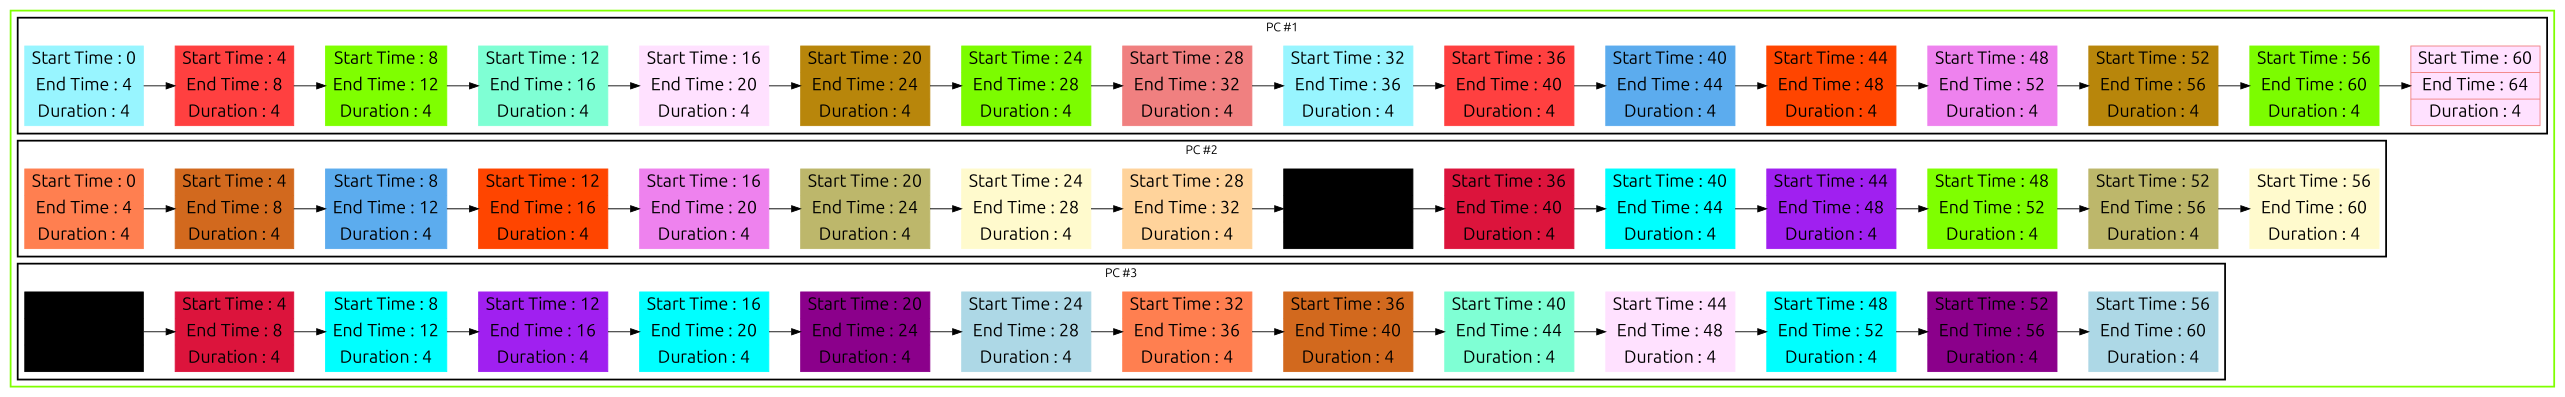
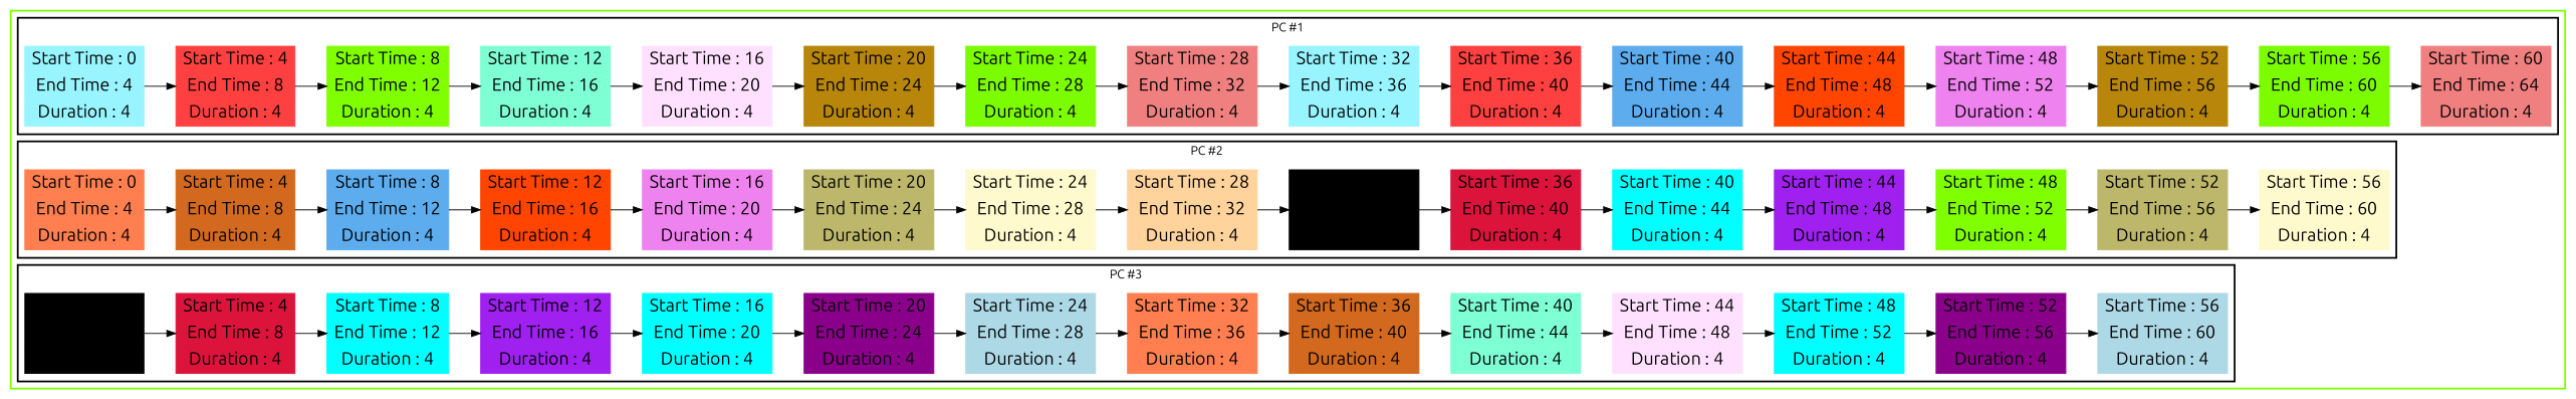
  digraph {
    fontname=Ubuntu
    rankdir=LR
    node [color=cadetblue1 fontname=Ubuntu fontsize=20 shape=record style=filled]
    edge [fontname=Ubuntu]
    n1 [label="Start Time : 0 | End Time : 4 | Duration : 4"]
    n2 [color=brown1 label="Start Time : 4 | End Time : 8 | Duration : 4"]
    n3 [color=chartreuse label="Start Time : 8 | End Time : 12 | Duration : 4"]
    n4 [color=aquamarine label="Start Time : 12 | End Time : 16 | Duration : 4"]
    n5 [color=thistle1 label="Start Time : 16 | End Time : 20 | Duration : 4"]
    n6 [color=darkgoldenrod label="Start Time : 20 | End Time : 24 | Duration : 4"]
    n7 [color=lawngreen label="Start Time : 24 | End Time : 28 | Duration : 4"]
    n8 [color=lightcoral label="Start Time : 28 | End Time : 32 | Duration : 4"]
    n9 [label="Start Time : 32 | End Time : 36 | Duration : 4"]
    n10 [color=brown1 label="Start Time : 36 | End Time : 40 | Duration : 4"]
    n11 [color=steelblue2 label="Start Time : 40 | End Time : 44 | Duration : 4"]
    n12 [color=orangered1 label="Start Time : 44 | End Time : 48 | Duration : 4"]
    n13 [color=violet label="Start Time : 48 | End Time : 52 | Duration : 4"]
    n14 [color=darkgoldenrod label="Start Time : 52 | End Time : 56 | Duration : 4"]
    n15 [color=lawngreen label="Start Time : 56 | End Time : 60 | Duration : 4"]
-   n16 [color=lightcoral label="Start Time : 60 | End Time : 64 | Duration : 4" fillcolor=thistle1]
+   n16 [color=lightcoral label="Start Time : 60 | End Time : 64 | Duration : 4"]
    n17 [color=coral label="Start Time : 0 | End Time : 4 | Duration : 4"]
    n18 [color=chocolate label="Start Time : 4 | End Time : 8 | Duration : 4"]
    n19 [color=steelblue2 label="Start Time : 8 | End Time : 12 | Duration : 4"]
    n20 [color=orangered1 label="Start Time : 12 | End Time : 16 | Duration : 4"]
    n21 [color=violet label="Start Time : 16 | End Time : 20 | Duration : 4"]
    n22 [color=darkkhaki label="Start Time : 20 | End Time : 24 | Duration : 4"]
    n23 [color=lemonchiffon label="Start Time : 24 | End Time : 28 | Duration : 4"]
    n24 [color=burlywood1 label="Start Time : 28 | End Time : 32 | Duration : 4"]
    n25 [color=cornflower label="Start Time : 32 | End Time : 36 | Duration : 4"]
    n26 [color=crimson label="Start Time : 36 | End Time : 40 | Duration : 4"]
    n27 [color=aqua label="Start Time : 40 | End Time : 44 | Duration : 4"]
    n28 [color=x11purple label="Start Time : 44 | End Time : 48 | Duration : 4"]
    n29 [color=chartreuse label="Start Time : 48 | End Time : 52 | Duration : 4"]
    n30 [color=darkkhaki label="Start Time : 52 | End Time : 56 | Duration : 4"]
    n31 [color=lemonchiffon label="Start Time : 56 | End Time : 60 | Duration : 4"]
    n32 [color=cornflower label="Start Time : 0 | End Time : 4 | Duration : 4"]
    n33 [color=crimson label="Start Time : 4 | End Time : 8 | Duration : 4"]
    n34 [color=aqua label="Start Time : 8 | End Time : 12 | Duration : 4"]
    n35 [color=x11purple label="Start Time : 12 | End Time : 16 | Duration : 4"]
    n36 [color=cyan label="Start Time : 16 | End Time : 20 | Duration : 4"]
    n37 [color=darkmagenta label="Start Time : 20 | End Time : 24 | Duration : 4"]
    n38 [color=lightblue label="Start Time : 24 | End Time : 28 | Duration : 4"]
    n39 [color=coral label="Start Time : 32 | End Time : 36 | Duration : 4"]
    n40 [color=chocolate label="Start Time : 36 | End Time : 40 | Duration : 4"]
    n41 [color=aquamarine label="Start Time : 40 | End Time : 44 | Duration : 4"]
    n42 [color=thistle1 label="Start Time : 44 | End Time : 48 | Duration : 4"]
    n43 [color=cyan label="Start Time : 48 | End Time : 52 | Duration : 4"]
    n44 [color=darkmagenta label="Start Time : 52 | End Time : 56 | Duration : 4"]
    n45 [color=lightblue label="Start Time : 56 | End Time : 60 | Duration : 4"]
    subgraph cluster_1 {
      color=chartreuse
      style=bold
      subgraph cluster_2 {
        color=black
        label="PC #1"
        style=bold
        n1
        n2
        n3
        n4
        n5
        n6
        n7
        n8
        n9
        n10
        n11
        n12
        n13
        n14
        n15
        n16
      }
      subgraph cluster_3 {
        color=black
        label="PC #2"
        style=bold
        n17
        n18
        n19
        n20
        n21
        n22
        n23
        n24
        n25
        n26
        n27
        n28
        n29
        n30
        n31
      }
      subgraph cluster_4 {
        color=black
        label="PC #3"
        style=bold
        n32
        n33
        n34
        n35
        n36
        n37
        n38
        n39
        n40
        n41
        n42
        n43
        n44
        n45
      }
    }
    n1 -> n2
    n2 -> n3
    n3 -> n4
    n4 -> n5
    n5 -> n6
    n6 -> n7
    n7 -> n8
    n8 -> n9
    n9 -> n10
    n10 -> n11
    n11 -> n12
    n12 -> n13
    n13 -> n14
    n14 -> n15
    n15 -> n16
    n17 -> n18
    n18 -> n19
    n19 -> n20
    n20 -> n21
    n21 -> n22
    n22 -> n23
    n23 -> n24
    n24 -> n25
    n25 -> n26
    n26 -> n27
    n27 -> n28
    n28 -> n29
    n29 -> n30
    n30 -> n31
    n32 -> n33
    n33 -> n34
    n34 -> n35
    n35 -> n36
    n36 -> n37
    n37 -> n38
    n38 -> n39
    n39 -> n40
    n40 -> n41
    n41 -> n42
    n42 -> n43
    n43 -> n44
    n44 -> n45
  }
